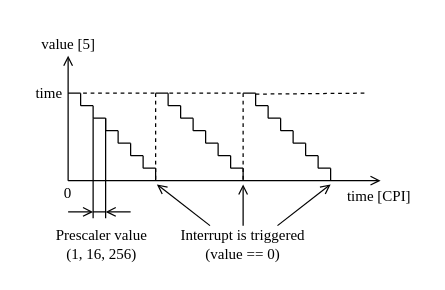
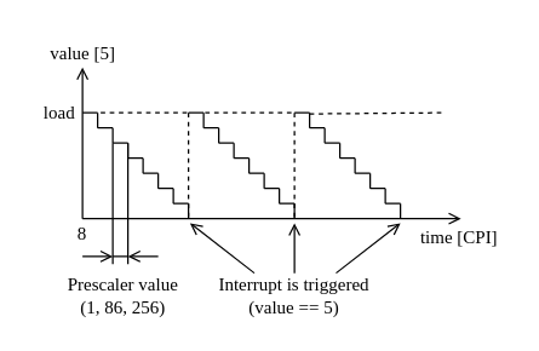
  <mxCell id="0" />
  <mxCell id="1" parent="0" />
  <mxCell id="2" value="" style="endArrow=open;html=1;rounded=0;endFill=0;fontFamily=Computer Modern;" edge="1" parent="1"><mxGeometry width="50" height="50" relative="1" as="geometry"><mxPoint x="54" y="144" as="sourcePoint" /><mxPoint x="304" y="144" as="targetPoint" /><Array as="points"><mxPoint x="64" y="144" /></Array></mxGeometry></mxCell>
  <mxCell id="3" value="" style="endArrow=open;html=1;rounded=0;endFill=0;fontFamily=Computer Modern;" edge="1" parent="1"><mxGeometry width="50" height="50" relative="1" as="geometry"><mxPoint x="54" y="144" as="sourcePoint" /><mxPoint x="54" y="44" as="targetPoint" /><Array as="points" /></mxGeometry></mxCell>
- <mxCell id="4" value="0" style="text;html=1;strokeColor=none;fillColor=none;align=center;verticalAlign=middle;whiteSpace=wrap;rounded=0;fontFamily=Computer Modern;" vertex="1" parent="1"><mxGeometry x="44" y="144" width="20" height="20" as="geometry" /></mxCell>
+ <mxCell id="4" value="8" style="text;html=1;strokeColor=none;fillColor=none;align=center;verticalAlign=middle;whiteSpace=wrap;rounded=0;fontFamily=Computer Modern;" vertex="1" parent="1"><mxGeometry x="44" y="144" width="20" height="20" as="geometry" /></mxCell>
  <mxCell id="5" value="value [5]" style="text;html=1;strokeColor=none;fillColor=none;align=center;verticalAlign=middle;whiteSpace=wrap;rounded=0;fontFamily=Computer Modern;" vertex="1" parent="1"><mxGeometry x="25.5" y="20" width="57" height="30" as="geometry" /></mxCell>
  <mxCell id="6" value="" style="endArrow=none;html=1;rounded=0;fontFamily=Computer Modern;" edge="1" parent="1"><mxGeometry width="50" height="50" relative="1" as="geometry"><mxPoint x="54" y="74" as="sourcePoint" /><mxPoint x="64" y="74" as="targetPoint" /></mxGeometry></mxCell>
  <mxCell id="7" value="" style="endArrow=none;html=1;rounded=0;dashed=1;fontFamily=Computer Modern;" edge="1" parent="1"><mxGeometry width="50" height="50" relative="1" as="geometry"><mxPoint x="124" y="74" as="sourcePoint" /><mxPoint x="124" y="144" as="targetPoint" /></mxGeometry></mxCell>
- <mxCell id="8" value="time" style="text;html=1;strokeColor=none;fillColor=none;align=center;verticalAlign=middle;whiteSpace=wrap;rounded=0;fontFamily=Computer Modern;" vertex="1" parent="1"><mxGeometry x="20" y="67" width="38" height="14" as="geometry" /></mxCell>
+ <mxCell id="8" value="load" style="text;html=1;strokeColor=none;fillColor=none;align=center;verticalAlign=middle;whiteSpace=wrap;rounded=0;fontFamily=Computer Modern;" vertex="1" parent="1"><mxGeometry x="20" y="67" width="38" height="14" as="geometry" /></mxCell>
  <mxCell id="9" value="time [CPI]" style="text;html=1;strokeColor=none;fillColor=none;align=center;verticalAlign=middle;whiteSpace=wrap;rounded=0;fontFamily=Computer Modern;" vertex="1" parent="1"><mxGeometry x="272" y="147" width="62" height="20" as="geometry" /></mxCell>
  <mxCell id="10" value="" style="endArrow=none;html=1;rounded=0;fontFamily=Computer Modern;" edge="1" parent="1"><mxGeometry width="50" height="50" relative="1" as="geometry"><mxPoint x="64" y="74" as="sourcePoint" /><mxPoint x="64" y="84" as="targetPoint" /></mxGeometry></mxCell>
  <mxCell id="11" value="" style="endArrow=none;html=1;rounded=0;fontFamily=Computer Modern;" edge="1" parent="1"><mxGeometry width="50" height="50" relative="1" as="geometry"><mxPoint x="64" y="84" as="sourcePoint" /><mxPoint x="74" y="84" as="targetPoint" /></mxGeometry></mxCell>
  <mxCell id="12" value="" style="endArrow=none;html=1;rounded=0;fontFamily=Computer Modern;" edge="1" parent="1"><mxGeometry width="50" height="50" relative="1" as="geometry"><mxPoint x="74" y="84" as="sourcePoint" /><mxPoint x="74" y="94" as="targetPoint" /></mxGeometry></mxCell>
  <mxCell id="13" value="" style="endArrow=none;html=1;rounded=0;fontFamily=Computer Modern;" edge="1" parent="1"><mxGeometry width="50" height="50" relative="1" as="geometry"><mxPoint x="84" y="94" as="sourcePoint" /><mxPoint x="74" y="94" as="targetPoint" /></mxGeometry></mxCell>
  <mxCell id="14" value="" style="endArrow=none;html=1;rounded=0;fontFamily=Computer Modern;" edge="1" parent="1"><mxGeometry width="50" height="50" relative="1" as="geometry"><mxPoint x="84" y="104" as="sourcePoint" /><mxPoint x="84" y="94" as="targetPoint" /></mxGeometry></mxCell>
  <mxCell id="15" value="" style="endArrow=none;html=1;rounded=0;fontFamily=Computer Modern;" edge="1" parent="1"><mxGeometry width="50" height="50" relative="1" as="geometry"><mxPoint x="84" y="104" as="sourcePoint" /><mxPoint x="94" y="104" as="targetPoint" /></mxGeometry></mxCell>
  <mxCell id="16" value="" style="endArrow=none;html=1;rounded=0;fontFamily=Computer Modern;" edge="1" parent="1"><mxGeometry width="50" height="50" relative="1" as="geometry"><mxPoint x="94" y="104" as="sourcePoint" /><mxPoint x="94" y="114" as="targetPoint" /></mxGeometry></mxCell>
  <mxCell id="17" value="" style="endArrow=none;html=1;rounded=0;fontFamily=Computer Modern;" edge="1" parent="1"><mxGeometry width="50" height="50" relative="1" as="geometry"><mxPoint x="94" y="114" as="sourcePoint" /><mxPoint x="104" y="114" as="targetPoint" /></mxGeometry></mxCell>
  <mxCell id="18" value="" style="endArrow=none;html=1;rounded=0;fontFamily=Computer Modern;" edge="1" parent="1"><mxGeometry width="50" height="50" relative="1" as="geometry"><mxPoint x="104" y="114" as="sourcePoint" /><mxPoint x="104" y="124" as="targetPoint" /></mxGeometry></mxCell>
  <mxCell id="19" value="" style="endArrow=none;html=1;rounded=0;fontFamily=Computer Modern;" edge="1" parent="1"><mxGeometry width="50" height="50" relative="1" as="geometry"><mxPoint x="114" y="124" as="sourcePoint" /><mxPoint x="104" y="124" as="targetPoint" /></mxGeometry></mxCell>
  <mxCell id="20" value="" style="endArrow=none;html=1;rounded=0;fontFamily=Computer Modern;" edge="1" parent="1"><mxGeometry width="50" height="50" relative="1" as="geometry"><mxPoint x="114" y="134" as="sourcePoint" /><mxPoint x="114" y="124" as="targetPoint" /></mxGeometry></mxCell>
  <mxCell id="21" value="" style="endArrow=none;html=1;rounded=0;fontFamily=Computer Modern;" edge="1" parent="1"><mxGeometry width="50" height="50" relative="1" as="geometry"><mxPoint x="124" y="134" as="sourcePoint" /><mxPoint x="114" y="134" as="targetPoint" /></mxGeometry></mxCell>
  <mxCell id="22" value="" style="endArrow=none;html=1;rounded=0;fontFamily=Computer Modern;" edge="1" parent="1"><mxGeometry width="50" height="50" relative="1" as="geometry"><mxPoint x="124" y="144" as="sourcePoint" /><mxPoint x="124" y="134" as="targetPoint" /></mxGeometry></mxCell>
  <mxCell id="23" value="" style="endArrow=none;html=1;rounded=0;fontFamily=Computer Modern;" edge="1" parent="1"><mxGeometry width="50" height="50" relative="1" as="geometry"><mxPoint x="124" y="74" as="sourcePoint" /><mxPoint x="134" y="74" as="targetPoint" /></mxGeometry></mxCell>
  <mxCell id="24" value="" style="endArrow=none;html=1;rounded=0;dashed=1;fontFamily=Computer Modern;" edge="1" parent="1"><mxGeometry width="50" height="50" relative="1" as="geometry"><mxPoint x="194" y="74" as="sourcePoint" /><mxPoint x="194" y="144" as="targetPoint" /></mxGeometry></mxCell>
  <mxCell id="25" value="" style="endArrow=none;html=1;rounded=0;fontFamily=Computer Modern;" edge="1" parent="1"><mxGeometry width="50" height="50" relative="1" as="geometry"><mxPoint x="134" y="74" as="sourcePoint" /><mxPoint x="134" y="84" as="targetPoint" /></mxGeometry></mxCell>
  <mxCell id="26" value="" style="endArrow=none;html=1;rounded=0;fontFamily=Computer Modern;" edge="1" parent="1"><mxGeometry width="50" height="50" relative="1" as="geometry"><mxPoint x="134" y="84" as="sourcePoint" /><mxPoint x="144" y="84" as="targetPoint" /></mxGeometry></mxCell>
  <mxCell id="27" value="" style="endArrow=none;html=1;rounded=0;fontFamily=Computer Modern;" edge="1" parent="1"><mxGeometry width="50" height="50" relative="1" as="geometry"><mxPoint x="144" y="84" as="sourcePoint" /><mxPoint x="144" y="94" as="targetPoint" /></mxGeometry></mxCell>
  <mxCell id="28" value="" style="endArrow=none;html=1;rounded=0;fontFamily=Computer Modern;" edge="1" parent="1"><mxGeometry width="50" height="50" relative="1" as="geometry"><mxPoint x="154" y="94" as="sourcePoint" /><mxPoint x="144" y="94" as="targetPoint" /></mxGeometry></mxCell>
  <mxCell id="29" value="" style="endArrow=none;html=1;rounded=0;fontFamily=Computer Modern;" edge="1" parent="1"><mxGeometry width="50" height="50" relative="1" as="geometry"><mxPoint x="154" y="104" as="sourcePoint" /><mxPoint x="154" y="94" as="targetPoint" /></mxGeometry></mxCell>
  <mxCell id="30" value="" style="endArrow=none;html=1;rounded=0;fontFamily=Computer Modern;" edge="1" parent="1"><mxGeometry width="50" height="50" relative="1" as="geometry"><mxPoint x="154" y="104" as="sourcePoint" /><mxPoint x="164" y="104" as="targetPoint" /></mxGeometry></mxCell>
  <mxCell id="31" value="" style="endArrow=none;html=1;rounded=0;fontFamily=Computer Modern;" edge="1" parent="1"><mxGeometry width="50" height="50" relative="1" as="geometry"><mxPoint x="164" y="104" as="sourcePoint" /><mxPoint x="164" y="114" as="targetPoint" /></mxGeometry></mxCell>
  <mxCell id="32" value="" style="endArrow=none;html=1;rounded=0;fontFamily=Computer Modern;" edge="1" parent="1"><mxGeometry width="50" height="50" relative="1" as="geometry"><mxPoint x="164" y="114" as="sourcePoint" /><mxPoint x="174" y="114" as="targetPoint" /></mxGeometry></mxCell>
  <mxCell id="33" value="" style="endArrow=none;html=1;rounded=0;fontFamily=Computer Modern;" edge="1" parent="1"><mxGeometry width="50" height="50" relative="1" as="geometry"><mxPoint x="174" y="114" as="sourcePoint" /><mxPoint x="174" y="124" as="targetPoint" /></mxGeometry></mxCell>
  <mxCell id="34" value="" style="endArrow=none;html=1;rounded=0;fontFamily=Computer Modern;" edge="1" parent="1"><mxGeometry width="50" height="50" relative="1" as="geometry"><mxPoint x="184" y="124" as="sourcePoint" /><mxPoint x="174" y="124" as="targetPoint" /></mxGeometry></mxCell>
  <mxCell id="35" value="" style="endArrow=none;html=1;rounded=0;fontFamily=Computer Modern;" edge="1" parent="1"><mxGeometry width="50" height="50" relative="1" as="geometry"><mxPoint x="184" y="134" as="sourcePoint" /><mxPoint x="184" y="124" as="targetPoint" /></mxGeometry></mxCell>
  <mxCell id="36" value="" style="endArrow=none;html=1;rounded=0;fontFamily=Computer Modern;" edge="1" parent="1"><mxGeometry width="50" height="50" relative="1" as="geometry"><mxPoint x="194" y="134" as="sourcePoint" /><mxPoint x="184" y="134" as="targetPoint" /></mxGeometry></mxCell>
  <mxCell id="37" value="" style="endArrow=none;html=1;rounded=0;fontFamily=Computer Modern;" edge="1" parent="1"><mxGeometry width="50" height="50" relative="1" as="geometry"><mxPoint x="194" y="144" as="sourcePoint" /><mxPoint x="194" y="134" as="targetPoint" /></mxGeometry></mxCell>
  <mxCell id="38" value="" style="endArrow=none;html=1;rounded=0;fontFamily=Computer Modern;" edge="1" parent="1"><mxGeometry width="50" height="50" relative="1" as="geometry"><mxPoint x="194" y="74" as="sourcePoint" /><mxPoint x="204" y="74" as="targetPoint" /></mxGeometry></mxCell>
  <mxCell id="39" value="" style="endArrow=none;html=1;rounded=0;fontFamily=Computer Modern;" edge="1" parent="1"><mxGeometry width="50" height="50" relative="1" as="geometry"><mxPoint x="204" y="74" as="sourcePoint" /><mxPoint x="204" y="84" as="targetPoint" /></mxGeometry></mxCell>
  <mxCell id="40" value="" style="endArrow=none;html=1;rounded=0;fontFamily=Computer Modern;" edge="1" parent="1"><mxGeometry width="50" height="50" relative="1" as="geometry"><mxPoint x="204" y="84" as="sourcePoint" /><mxPoint x="214" y="84" as="targetPoint" /></mxGeometry></mxCell>
  <mxCell id="41" value="" style="endArrow=none;html=1;rounded=0;fontFamily=Computer Modern;" edge="1" parent="1"><mxGeometry width="50" height="50" relative="1" as="geometry"><mxPoint x="214" y="84" as="sourcePoint" /><mxPoint x="214" y="94" as="targetPoint" /></mxGeometry></mxCell>
  <mxCell id="42" value="" style="endArrow=none;html=1;rounded=0;fontFamily=Computer Modern;" edge="1" parent="1"><mxGeometry width="50" height="50" relative="1" as="geometry"><mxPoint x="224" y="94" as="sourcePoint" /><mxPoint x="214" y="94" as="targetPoint" /></mxGeometry></mxCell>
  <mxCell id="43" value="" style="endArrow=none;html=1;rounded=0;fontFamily=Computer Modern;" edge="1" parent="1"><mxGeometry width="50" height="50" relative="1" as="geometry"><mxPoint x="224" y="104" as="sourcePoint" /><mxPoint x="224" y="94" as="targetPoint" /></mxGeometry></mxCell>
  <mxCell id="44" value="" style="endArrow=none;html=1;rounded=0;fontFamily=Computer Modern;" edge="1" parent="1"><mxGeometry width="50" height="50" relative="1" as="geometry"><mxPoint x="224" y="104" as="sourcePoint" /><mxPoint x="234" y="104" as="targetPoint" /></mxGeometry></mxCell>
  <mxCell id="45" value="" style="endArrow=none;html=1;rounded=0;fontFamily=Computer Modern;" edge="1" parent="1"><mxGeometry width="50" height="50" relative="1" as="geometry"><mxPoint x="234" y="104" as="sourcePoint" /><mxPoint x="234" y="114" as="targetPoint" /></mxGeometry></mxCell>
  <mxCell id="46" value="" style="endArrow=none;html=1;rounded=0;fontFamily=Computer Modern;" edge="1" parent="1"><mxGeometry width="50" height="50" relative="1" as="geometry"><mxPoint x="234" y="114" as="sourcePoint" /><mxPoint x="244" y="114" as="targetPoint" /></mxGeometry></mxCell>
  <mxCell id="47" value="" style="endArrow=none;html=1;rounded=0;fontFamily=Computer Modern;" edge="1" parent="1"><mxGeometry width="50" height="50" relative="1" as="geometry"><mxPoint x="244" y="114" as="sourcePoint" /><mxPoint x="244" y="124" as="targetPoint" /></mxGeometry></mxCell>
  <mxCell id="48" value="" style="endArrow=none;html=1;rounded=0;fontFamily=Computer Modern;" edge="1" parent="1"><mxGeometry width="50" height="50" relative="1" as="geometry"><mxPoint x="254" y="124" as="sourcePoint" /><mxPoint x="244" y="124" as="targetPoint" /></mxGeometry></mxCell>
  <mxCell id="49" value="" style="endArrow=none;html=1;rounded=0;fontFamily=Computer Modern;" edge="1" parent="1"><mxGeometry width="50" height="50" relative="1" as="geometry"><mxPoint x="254" y="134" as="sourcePoint" /><mxPoint x="254" y="124" as="targetPoint" /></mxGeometry></mxCell>
  <mxCell id="50" value="" style="endArrow=none;html=1;rounded=0;fontFamily=Computer Modern;" edge="1" parent="1"><mxGeometry width="50" height="50" relative="1" as="geometry"><mxPoint x="264" y="134" as="sourcePoint" /><mxPoint x="254" y="134" as="targetPoint" /></mxGeometry></mxCell>
  <mxCell id="51" value="" style="endArrow=none;html=1;rounded=0;fontFamily=Computer Modern;" edge="1" parent="1"><mxGeometry width="50" height="50" relative="1" as="geometry"><mxPoint x="264" y="144" as="sourcePoint" /><mxPoint x="264" y="134" as="targetPoint" /></mxGeometry></mxCell>
  <mxCell id="52" value="" style="endArrow=none;html=1;rounded=0;dashed=1;fontFamily=Computer Modern;" edge="1" parent="1"><mxGeometry width="50" height="50" relative="1" as="geometry"><mxPoint x="66" y="74" as="sourcePoint" /><mxPoint x="124" y="74" as="targetPoint" /></mxGeometry></mxCell>
- <mxCell id="53" value="Interrupt is triggered&lt;br&gt;(value == 0)" style="text;html=1;strokeColor=none;fillColor=none;align=center;verticalAlign=middle;whiteSpace=wrap;rounded=0;fontFamily=Computer Modern;" vertex="1" parent="1"><mxGeometry x="139" y="180" width="110" height="30" as="geometry" /></mxCell>
+ <mxCell id="53" value="Interrupt is triggered&lt;br&gt;(value == 5)" style="text;html=1;strokeColor=none;fillColor=none;align=center;verticalAlign=middle;whiteSpace=wrap;rounded=0;fontFamily=Computer Modern;" vertex="1" parent="1"><mxGeometry x="139" y="180" width="110" height="30" as="geometry" /></mxCell>
  <mxCell id="54" value="" style="endArrow=none;html=1;rounded=0;dashed=1;fontFamily=Computer Modern;" edge="1" parent="1"><mxGeometry width="50" height="50" relative="1" as="geometry"><mxPoint x="135" y="74" as="sourcePoint" /><mxPoint x="195" y="74" as="targetPoint" /></mxGeometry></mxCell>
  <mxCell id="55" value="" style="endArrow=none;html=1;rounded=0;dashed=1;fontFamily=Computer Modern;" edge="1" parent="1"><mxGeometry width="50" height="50" relative="1" as="geometry"><mxPoint x="204" y="74.8" as="sourcePoint" /><mxPoint x="294" y="74" as="targetPoint" /></mxGeometry></mxCell>
  <mxCell id="56" value="" style="endArrow=open;html=1;rounded=0;exitX=0.25;exitY=0;exitDx=0;exitDy=0;fontFamily=Computer Modern;endFill=0;" edge="1" parent="1"><mxGeometry width="50" height="50" relative="1" as="geometry"><mxPoint x="167.5" y="180" as="sourcePoint" /><mxPoint x="125" y="147" as="targetPoint" /></mxGeometry></mxCell>
  <mxCell id="57" value="" style="endArrow=open;html=1;rounded=0;exitX=0.5;exitY=0;exitDx=0;exitDy=0;fontFamily=Computer Modern;endFill=0;" edge="1" parent="1"><mxGeometry width="50" height="50" relative="1" as="geometry"><mxPoint x="194" y="180" as="sourcePoint" /><mxPoint x="194" y="147" as="targetPoint" /></mxGeometry></mxCell>
  <mxCell id="58" value="" style="endArrow=open;html=1;rounded=0;exitX=0.75;exitY=0;exitDx=0;exitDy=0;fontFamily=Computer Modern;endFill=0;" edge="1" parent="1"><mxGeometry width="50" height="50" relative="1" as="geometry"><mxPoint x="221.5" y="180" as="sourcePoint" /><mxPoint x="264" y="147" as="targetPoint" /></mxGeometry></mxCell>
  <mxCell id="59" value="" style="endArrow=none;html=1;rounded=0;" edge="1" parent="1"><mxGeometry width="50" height="50" relative="1" as="geometry"><mxPoint x="74" y="174" as="sourcePoint" /><mxPoint x="74" y="94" as="targetPoint" /></mxGeometry></mxCell>
  <mxCell id="60" value="" style="endArrow=none;html=1;rounded=0;" edge="1" parent="1"><mxGeometry width="50" height="50" relative="1" as="geometry"><mxPoint x="84" y="174" as="sourcePoint" /><mxPoint x="84" y="94" as="targetPoint" /></mxGeometry></mxCell>
- <mxCell id="61" value="Prescaler value&lt;br&gt;(1, 16, 256)" style="text;html=1;strokeColor=none;fillColor=none;align=center;verticalAlign=middle;whiteSpace=wrap;rounded=0;fontFamily=Computer Modern;" vertex="1" parent="1"><mxGeometry x="25.5" y="180" width="110" height="30" as="geometry" /></mxCell>
+ <mxCell id="61" value="Prescaler value&lt;br&gt;(1, 86, 256)" style="text;html=1;strokeColor=none;fillColor=none;align=center;verticalAlign=middle;whiteSpace=wrap;rounded=0;fontFamily=Computer Modern;" vertex="1" parent="1"><mxGeometry x="25.5" y="180" width="110" height="30" as="geometry" /></mxCell>
  <mxCell id="62" value="" style="endArrow=none;html=1;rounded=0;" edge="1" parent="1"><mxGeometry width="50" height="50" relative="1" as="geometry"><mxPoint x="74" y="169" as="sourcePoint" /><mxPoint x="84" y="169" as="targetPoint" /></mxGeometry></mxCell>
  <mxCell id="63" value="" style="endArrow=open;html=1;rounded=0;fontFamily=Computer Modern;endFill=0;" edge="1" parent="1"><mxGeometry width="50" height="50" relative="1" as="geometry"><mxPoint x="104" y="169" as="sourcePoint" /><mxPoint x="84" y="169" as="targetPoint" /></mxGeometry></mxCell>
  <mxCell id="64" value="" style="endArrow=open;html=1;rounded=0;fontFamily=Computer Modern;endFill=0;" edge="1" parent="1"><mxGeometry width="50" height="50" relative="1" as="geometry"><mxPoint x="54" y="169" as="sourcePoint" /><mxPoint x="74" y="169" as="targetPoint" /></mxGeometry></mxCell>
